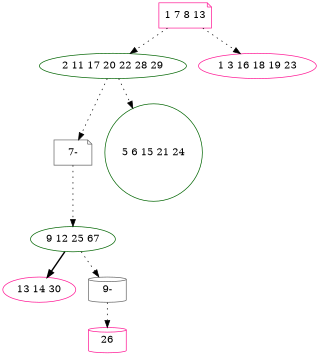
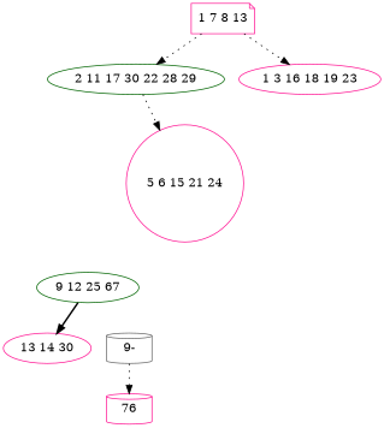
  digraph {
    node [color=deeppink shape=ellipse]
    edge [style=dotted]
    n1 [label="1 7 8 13" shape=note]
-   n2 [color=darkgreen label="2 11 17 20 22 28 29"]
+   n2 [color=darkgreen label="2 11 17 30 22 28 29"]
    n3 [label="1 3 16 18 19 23"]
-   n4 [color=gray40 label="7-" shape=note]
-   n5 [color=darkgreen label="5 6 15 21 24" shape=circle]
+   n5 [label="5 6 15 21 24" shape=circle]
    n6 [color=darkgreen label="9 12 25 67"]
    n7 [label="13 14 30"]
    n8 [color=gray40 label="9-" shape=cylinder]
-   n9 [label=26 shape=cylinder]
+   n9 [label=76 shape=cylinder]
    n1 -> n2
    n1 -> n3
-   n2 -> n4
    n2 -> n5
-   n4 -> n6
    n6 -> n7 [style=bold]
-   n6 -> n8
    n8 -> n9
  }
